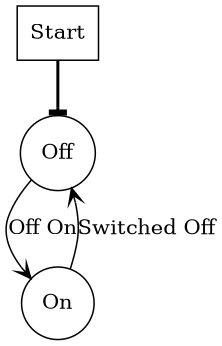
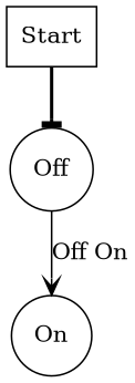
  digraph {
    compound=true
    rankdir=TB
    node [shape=circle]
    edge [arrowhead=vee style=solid]
    Start [shape=box]
    Off
    On
    Start -> Off [arrowhead=tee style=bold]
    Off -> On [label="Off On"]
-   On -> Off [label="Switched Off"]
  }
